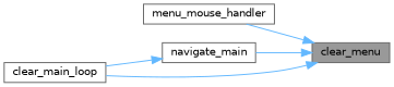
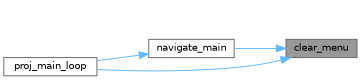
  digraph {
    rankdir=RL
    node [color=grey40 fillcolor=white fontname=Helvetica fontsize=10 shape=box style=filled]
    edge [color=steelblue1 dir=back fontname=Helvetica fontsize=10 labelfontname=Helvetica labelfontsize=10 style=solid]
    n1 [color=gray40 fillcolor=grey60 fontcolor=black height=0.2 label=clear_menu width=0.4]
-   n2 [height=0.2 label=menu_mouse_handler width=0.4]
    n3 [height=0.2 label=navigate_main width=0.4]
-   n4 [height=0.2 label=clear_main_loop width=0.4]
-   n1 -> n2
+   n4 [height=0.2 label=proj_main_loop width=0.4]
    n1 -> n3
    n1 -> n4
    n3 -> n4
  }
